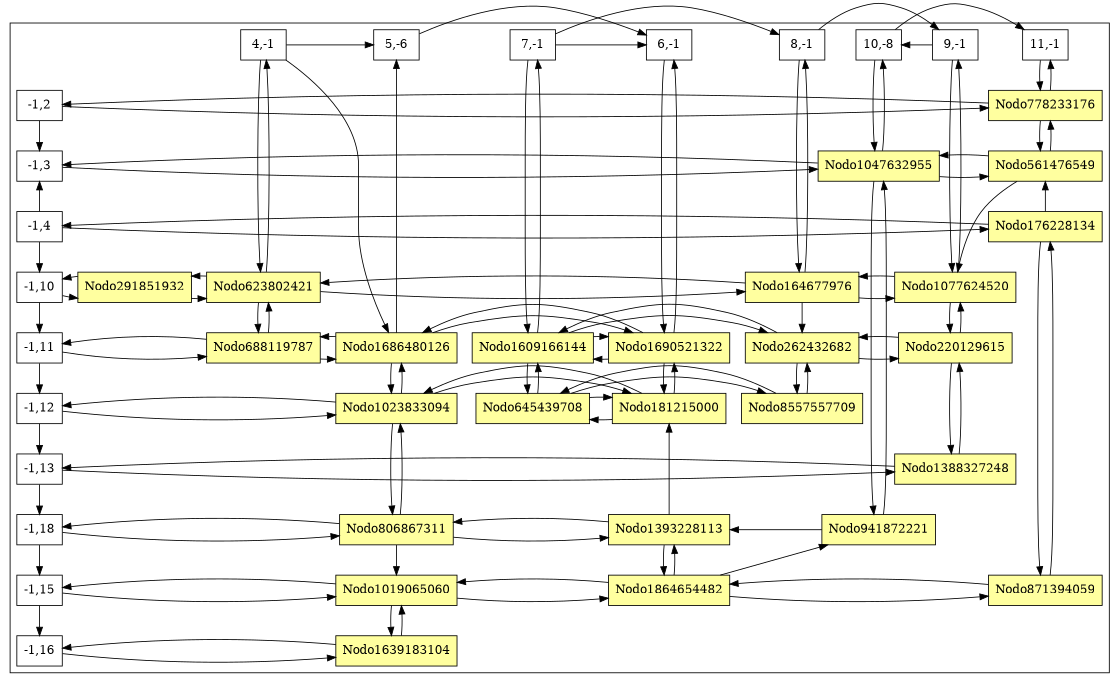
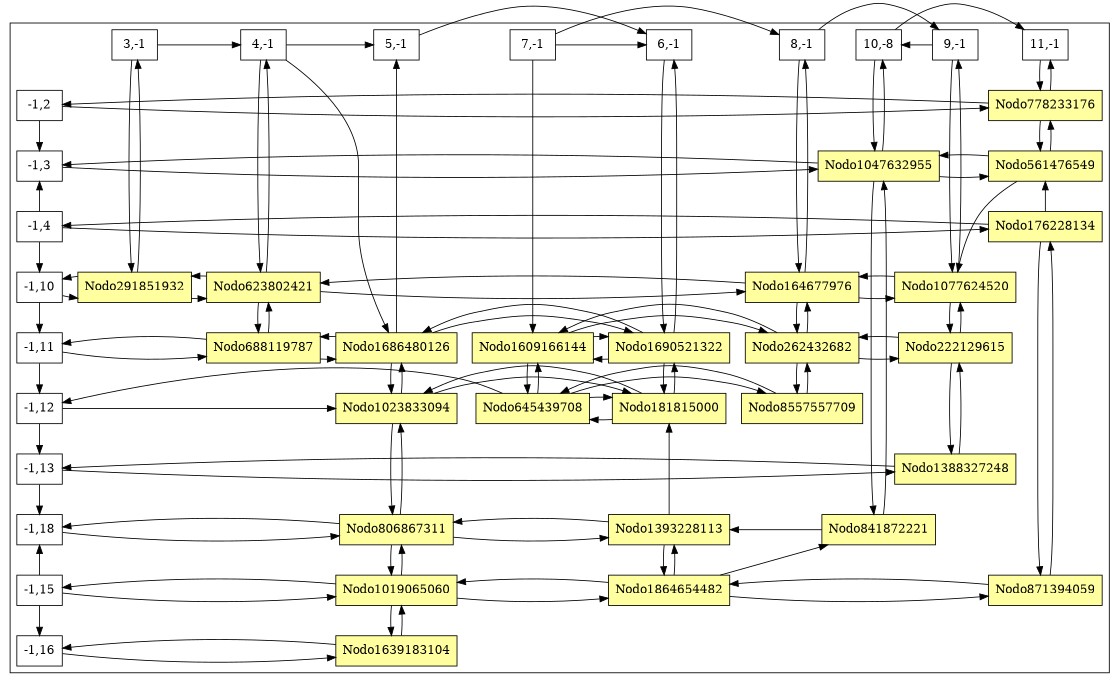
  digraph {
    node [fillcolor="#FFFF9F" group=1 shape=box style=filled]
+   n1 [fillcolor=white group=5 label="3,-1"]
    n2 [fillcolor=white group=6 label="4,-1"]
-   n3 [fillcolor=white group=7 label="5,-6"]
+   n3 [fillcolor=white group=7 label="5,-1"]
    n4 [fillcolor=white group=8 label="6,-1"]
    n5 [fillcolor=white group=9 label="7,-1"]
    n6 [fillcolor=white group=10 label="8,-1"]
    n7 [fillcolor=white group=11 label="9,-1"]
    n8 [fillcolor=white group=12 label="10,-8"]
    n9 [fillcolor=white group=13 label="11,-1"]
    n10 [fillcolor=white label="-1,2"]
    Nodo778233176 [group=13]
    n12 [fillcolor=white label="-1,3"]
    Nodo1047632955 [group=12]
    Nodo561476549 [group=13]
    n15 [fillcolor=white label="-1,4"]
    Nodo176228134 [group=13]
    n17 [fillcolor=white label="-1,10"]
    Nodo291851932 [group=5]
    Nodo623802421 [group=6]
    Nodo164677976 [group=10]
    Nodo1077624520 [group=11]
    n22 [fillcolor=white label="-1,11"]
    Nodo688119787 [group=6]
    Nodo1686480126 [group=7]
    Nodo1690521322 [group=8]
    Nodo1609166144 [group=9]
    Nodo262432682 [group=10]
-   Nodo220129615 [group=11]
+   Nodo220129615 [group=11 label=Nodo222129615]
    n29 [fillcolor=white label="-1,12"]
    n30 [group=7 label=Nodo1023833094]
-   Nodo181215000 [group=8]
+   Nodo181215000 [group=8 label=Nodo181815000]
    Nodo645439708 [group=9]
    n33 [group=10 label=Nodo8557557709]
    n34 [fillcolor=white label="-1,13"]
    Nodo1388327248 [group=11]
    n36 [fillcolor=white label="-1,18"]
    n37 [group=7 label=Nodo806867311]
    Nodo1393228113 [group=8]
-   Nodo941872221 [group=12]
+   Nodo941872221 [group=12 label=Nodo841872221]
    n40 [fillcolor=white label="-1,15"]
    Nodo1019065060 [group=7]
    Nodo1864654482 [group=8]
    Nodo871394059 [group=13]
    n44 [fillcolor=white label="-1,16"]
    Nodo1639183104 [group=7]
    subgraph cluster_1 {
      subgraph sub_2 {
        rank=same
+       n1
        n2
        n3
        n4
        n5
        n6
        n7
        n8
        n9
      }
      subgraph sub_3 {
        rank=same
      }
      subgraph sub_4 {
        rank=same
        n10
        Nodo778233176
      }
      subgraph sub_5 {
        rank=same
        n12
        Nodo1047632955
        Nodo561476549
      }
      subgraph sub_6 {
        rank=same
        n15
        Nodo176228134
      }
      subgraph sub_7 {
        rank=same
        n17
        Nodo291851932
        Nodo623802421
        Nodo164677976
        Nodo1077624520
      }
      subgraph sub_8 {
        rank=same
        n22
        Nodo688119787
        Nodo1686480126
        Nodo1690521322
        Nodo1609166144
        Nodo262432682
        Nodo220129615
      }
      subgraph sub_9 {
        rank=same
        n29
        n30
        Nodo181215000
        Nodo645439708
        n33
      }
      subgraph sub_10 {
        rank=same
        n34
        Nodo1388327248
      }
      subgraph sub_11 {
        rank=same
        n36
        n37
        Nodo1393228113
        Nodo941872221
      }
      subgraph sub_12 {
        rank=same
        n40
        Nodo1019065060
        Nodo1864654482
        Nodo871394059
      }
      subgraph sub_13 {
        rank=same
        n44
        Nodo1639183104
      }
    }
+   n1 -> n2
+   n1 -> Nodo291851932
+   n1 -> Nodo291851932 [dir=back]
    n2 -> n3
    n2 -> Nodo623802421
    n2 -> Nodo623802421 [dir=back]
    n2 -> Nodo1686480126
    n3 -> n4
    n3 -> Nodo1686480126 [dir=back]
    n4 -> Nodo1690521322
    n4 -> Nodo1690521322 [dir=back]
    n5 -> n4
    n5 -> n6
    n5 -> Nodo1609166144
-   n5 -> Nodo1609166144 [dir=back]
    n6 -> n7
    n6 -> Nodo164677976
    n6 -> Nodo164677976 [dir=back]
    n7 -> n8
    n7 -> Nodo1077624520
    n7 -> Nodo1077624520 [dir=back]
    n8 -> n9
    n8 -> Nodo1047632955
    n8 -> Nodo1047632955 [dir=back]
    n9 -> Nodo778233176
    n9 -> Nodo778233176 [dir=back]
    n10 -> Nodo778233176
    n10 -> Nodo778233176 [dir=back]
    n10 -> n12
    Nodo778233176 -> Nodo561476549
    Nodo778233176 -> Nodo561476549 [dir=back]
    n12 -> Nodo1047632955
    n12 -> Nodo1047632955 [dir=back]
    Nodo1047632955 -> Nodo561476549
    Nodo1047632955 -> Nodo561476549 [dir=back]
    Nodo1047632955 -> Nodo941872221
    Nodo1047632955 -> Nodo941872221 [dir=back]
    Nodo561476549 -> Nodo176228134 [dir=back]
    Nodo561476549 -> Nodo1077624520
    n15 -> n12
    n15 -> Nodo176228134
    n15 -> Nodo176228134 [dir=back]
    n15 -> n17
    Nodo176228134 -> Nodo871394059
    Nodo176228134 -> Nodo871394059 [dir=back]
    n17 -> Nodo291851932
    n17 -> Nodo291851932 [dir=back]
    n17 -> n22
    Nodo291851932 -> Nodo623802421
    Nodo291851932 -> Nodo623802421 [dir=back]
    Nodo623802421 -> Nodo164677976
    Nodo623802421 -> Nodo164677976 [dir=back]
    Nodo623802421 -> Nodo688119787
    Nodo623802421 -> Nodo688119787 [dir=back]
    Nodo164677976 -> Nodo1077624520
    Nodo164677976 -> Nodo1077624520 [dir=back]
    Nodo164677976 -> Nodo262432682
+   Nodo164677976 -> Nodo262432682 [dir=back]
    Nodo1077624520 -> Nodo220129615
    Nodo1077624520 -> Nodo220129615 [dir=back]
    n22 -> Nodo688119787
    n22 -> Nodo688119787 [dir=back]
    n22 -> n29
    Nodo688119787 -> Nodo1686480126
    Nodo688119787 -> Nodo1686480126 [dir=back]
    Nodo1686480126 -> Nodo1690521322
    Nodo1686480126 -> Nodo1690521322 [dir=back]
    Nodo1686480126 -> n30
    Nodo1686480126 -> n30 [dir=back]
    Nodo1690521322 -> Nodo1609166144
    Nodo1690521322 -> Nodo1609166144 [dir=back]
    Nodo1690521322 -> Nodo181215000
    Nodo1690521322 -> Nodo181215000 [dir=back]
    Nodo1609166144 -> Nodo262432682
    Nodo1609166144 -> Nodo262432682 [dir=back]
    Nodo1609166144 -> Nodo645439708
    Nodo1609166144 -> Nodo645439708 [dir=back]
    Nodo262432682 -> Nodo220129615
    Nodo262432682 -> Nodo220129615 [dir=back]
    Nodo262432682 -> n33
    Nodo262432682 -> n33 [dir=back]
    Nodo220129615 -> Nodo1388327248
    Nodo220129615 -> Nodo1388327248 [dir=back]
    n29 -> n30
-   n29 -> n30 [dir=back]
+   n29 -> Nodo645439708 [dir=back]
    n29 -> n34
    n30 -> Nodo181215000
    n30 -> Nodo181215000 [dir=back]
    n30 -> n37
    n30 -> n37 [dir=back]
    Nodo181215000 -> Nodo645439708
    Nodo181215000 -> Nodo645439708 [dir=back]
    Nodo181215000 -> Nodo1393228113 [dir=back]
    Nodo645439708 -> n33
    Nodo645439708 -> n33 [dir=back]
    n34 -> Nodo1388327248
    n34 -> Nodo1388327248 [dir=back]
    n34 -> n36
    n36 -> n37
    n36 -> n37 [dir=back]
-   n36 -> n40
+   n40 -> n36
    n37 -> Nodo1393228113
    n37 -> Nodo1393228113 [dir=back]
    n37 -> Nodo1019065060
+   n37 -> Nodo1019065060 [dir=back]
    Nodo1393228113 -> Nodo941872221 [dir=back]
    Nodo1393228113 -> Nodo1864654482
    Nodo1393228113 -> Nodo1864654482 [dir=back]
    n40 -> Nodo1019065060
    n40 -> Nodo1019065060 [dir=back]
    n40 -> n44
    Nodo1019065060 -> Nodo1864654482
    Nodo1019065060 -> Nodo1864654482 [dir=back]
    Nodo1019065060 -> Nodo1639183104
    Nodo1019065060 -> Nodo1639183104 [dir=back]
    Nodo1864654482 -> Nodo941872221
    Nodo1864654482 -> Nodo871394059
    Nodo1864654482 -> Nodo871394059 [dir=back]
    n44 -> Nodo1639183104
    n44 -> Nodo1639183104 [dir=back]
  }
